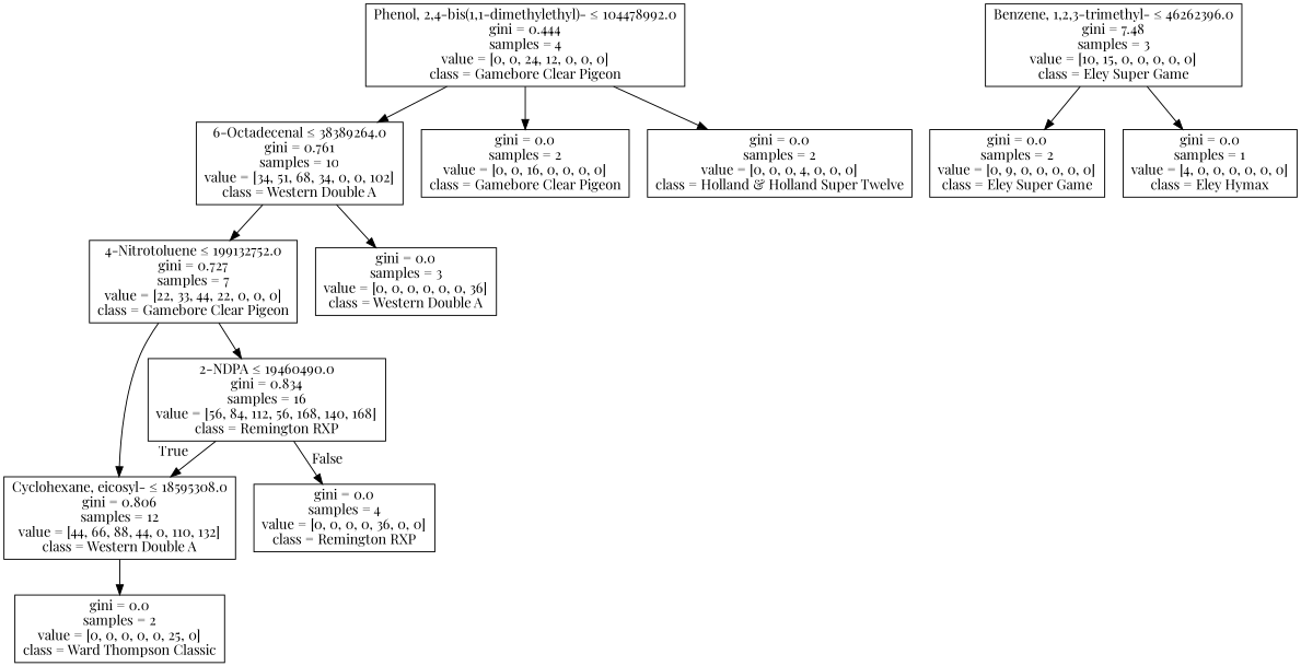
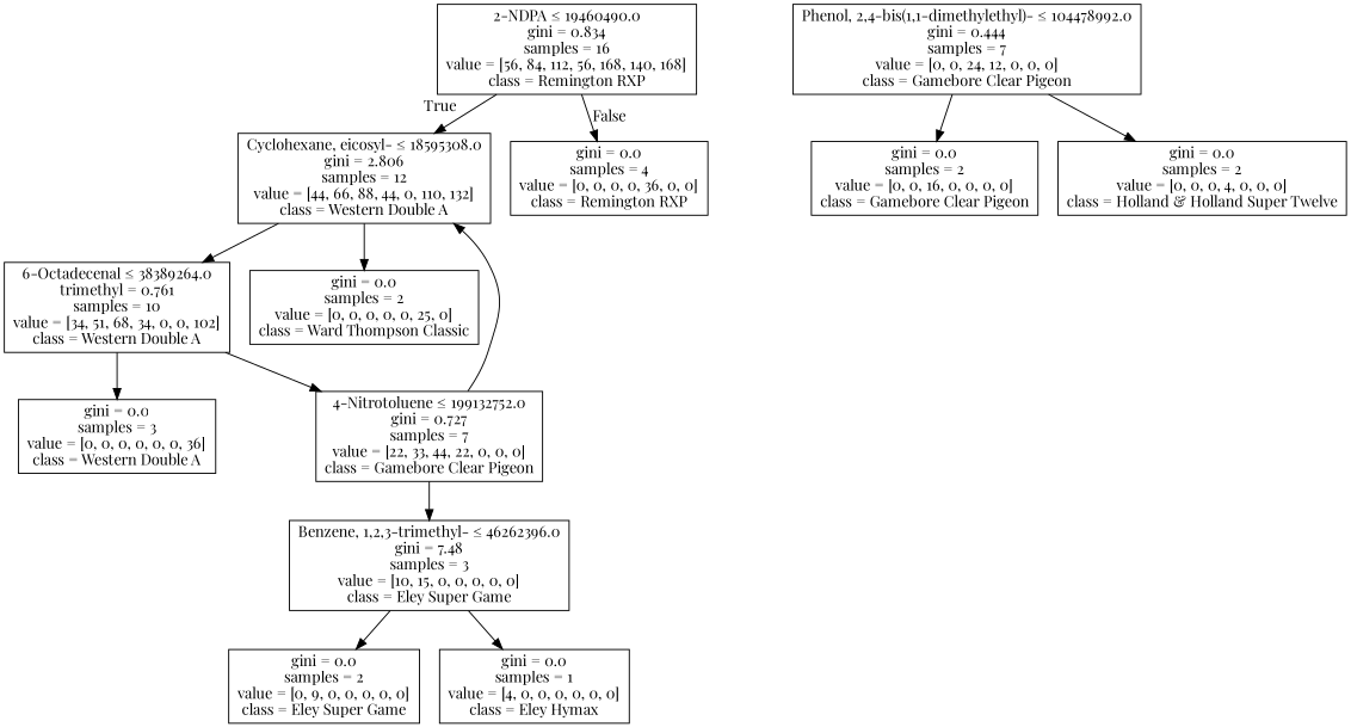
  digraph {
    fontname="Playfair Display"
    node [fontname="Playfair Display" shape=box]
    edge [fontname="Playfair Display"]
    n1 [label=<2-NDPA &le; 19460490.0<br/>gini = 0.834<br/>samples = 16<br/>value = [56, 84, 112, 56, 168, 140, 168]<br/>class = Remington RXP>]
-   n2 [label=<Cyclohexane, eicosyl- &le; 18595308.0<br/>gini = 0.806<br/>samples = 12<br/>value = [44, 66, 88, 44, 0, 110, 132]<br/>class = Western Double A>]
+   n2 [label=<Cyclohexane, eicosyl- &le; 18595308.0<br/>gini = 2.806<br/>samples = 12<br/>value = [44, 66, 88, 44, 0, 110, 132]<br/>class = Western Double A>]
    n3 [label=<gini = 0.0<br/>samples = 4<br/>value = [0, 0, 0, 0, 36, 0, 0]<br/>class = Remington RXP>]
-   n4 [label=<6-Octadecenal &le; 38389264.0<br/>gini = 0.761<br/>samples = 10<br/>value = [34, 51, 68, 34, 0, 0, 102]<br/>class = Western Double A>]
+   n4 [label=<6-Octadecenal &le; 38389264.0<br/>trimethyl = 0.761<br/>samples = 10<br/>value = [34, 51, 68, 34, 0, 0, 102]<br/>class = Western Double A>]
    n5 [label=<gini = 0.0<br/>samples = 2<br/>value = [0, 0, 0, 0, 0, 25, 0]<br/>class = Ward Thompson Classic>]
    n6 [label=<4-Nitrotoluene &le; 199132752.0<br/>gini = 0.727<br/>samples = 7<br/>value = [22, 33, 44, 22, 0, 0, 0]<br/>class = Gamebore Clear Pigeon>]
    n7 [label=<gini = 0.0<br/>samples = 3<br/>value = [0, 0, 0, 0, 0, 0, 36]<br/>class = Western Double A>]
    n8 [label=<Benzene, 1,2,3-trimethyl- &le; 46262396.0<br/>gini = 7.48<br/>samples = 3<br/>value = [10, 15, 0, 0, 0, 0, 0]<br/>class = Eley Super Game>]
-   n9 [label=<Phenol, 2,4-bis(1,1-dimethylethyl)- &le; 104478992.0<br/>gini = 0.444<br/>samples = 4<br/>value = [0, 0, 24, 12, 0, 0, 0]<br/>class = Gamebore Clear Pigeon>]
+   n9 [label=<Phenol, 2,4-bis(1,1-dimethylethyl)- &le; 104478992.0<br/>gini = 0.444<br/>samples = 7<br/>value = [0, 0, 24, 12, 0, 0, 0]<br/>class = Gamebore Clear Pigeon>]
    n10 [label=<gini = 0.0<br/>samples = 2<br/>value = [0, 0, 16, 0, 0, 0, 0]<br/>class = Gamebore Clear Pigeon>]
    n11 [label=<gini = 0.0<br/>samples = 2<br/>value = [0, 0, 0, 4, 0, 0, 0]<br/>class = Holland &amp; Holland Super Twelve>]
    n12 [label=<gini = 0.0<br/>samples = 2<br/>value = [0, 9, 0, 0, 0, 0, 0]<br/>class = Eley Super Game>]
    n13 [label=<gini = 0.0<br/>samples = 1<br/>value = [4, 0, 0, 0, 0, 0, 0]<br/>class = Eley Hymax>]
    n1 -> n2 [headlabel=True labelangle=45 labeldistance=2.5]
    n1 -> n3 [headlabel=False labelangle=-45 labeldistance=2.5]
-   n9 -> n4
+   n2 -> n4
    n2 -> n5
    n4 -> n6
    n4 -> n7
    n6 -> n2
-   n6 -> n1
+   n6 -> n8
    n8 -> n12
    n8 -> n13
    n9 -> n10
    n9 -> n11
  }
